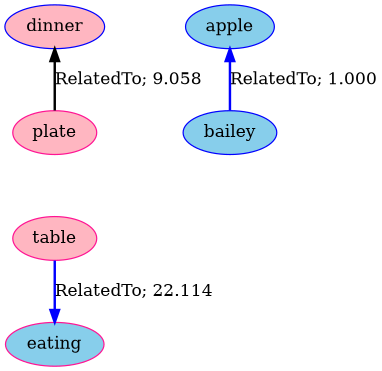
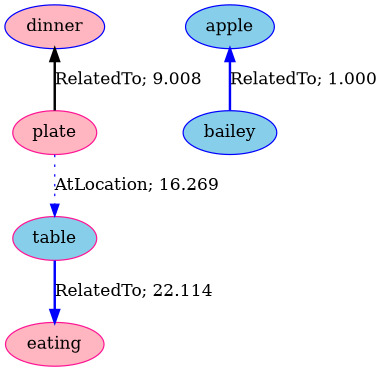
  digraph {
    node [color=blue fillcolor=lightpink style=filled]
    edge [color=blue dir=back style=bold]
    n1 [label=dinner]
    n2 [color=deeppink label=plate]
-   n3 [color=deeppink label=table]
-   n4 [color=deeppink fillcolor=skyblue label=eating]
+   n3 [color=deeppink fillcolor=skyblue label=table]
+   n4 [color=deeppink label=eating]
    n5 [fillcolor=skyblue label=apple]
    n6 [fillcolor=skyblue label=bailey]
-   n1 -> n2 [color=black label="RelatedTo; 9.058" weight=9.058]
+   n1 -> n2 [color=black label="RelatedTo; 9.008" weight=9.058]
+   n2 -> n3 [dir=forward label="AtLocation; 16.269" style=dotted weight=16.269]
    n3 -> n4 [dir=forward label="RelatedTo; 22.114" weight=22.114]
    n5 -> n6 [label="RelatedTo; 1.000" weight=1.000]
  }
